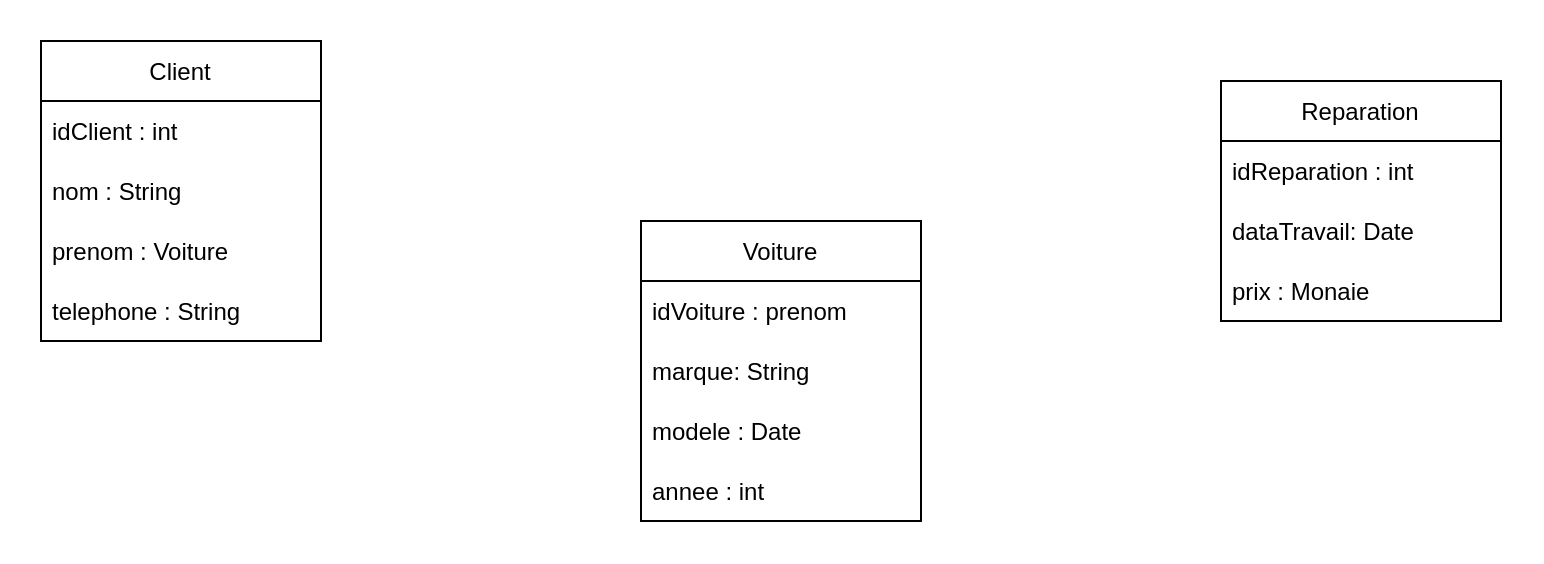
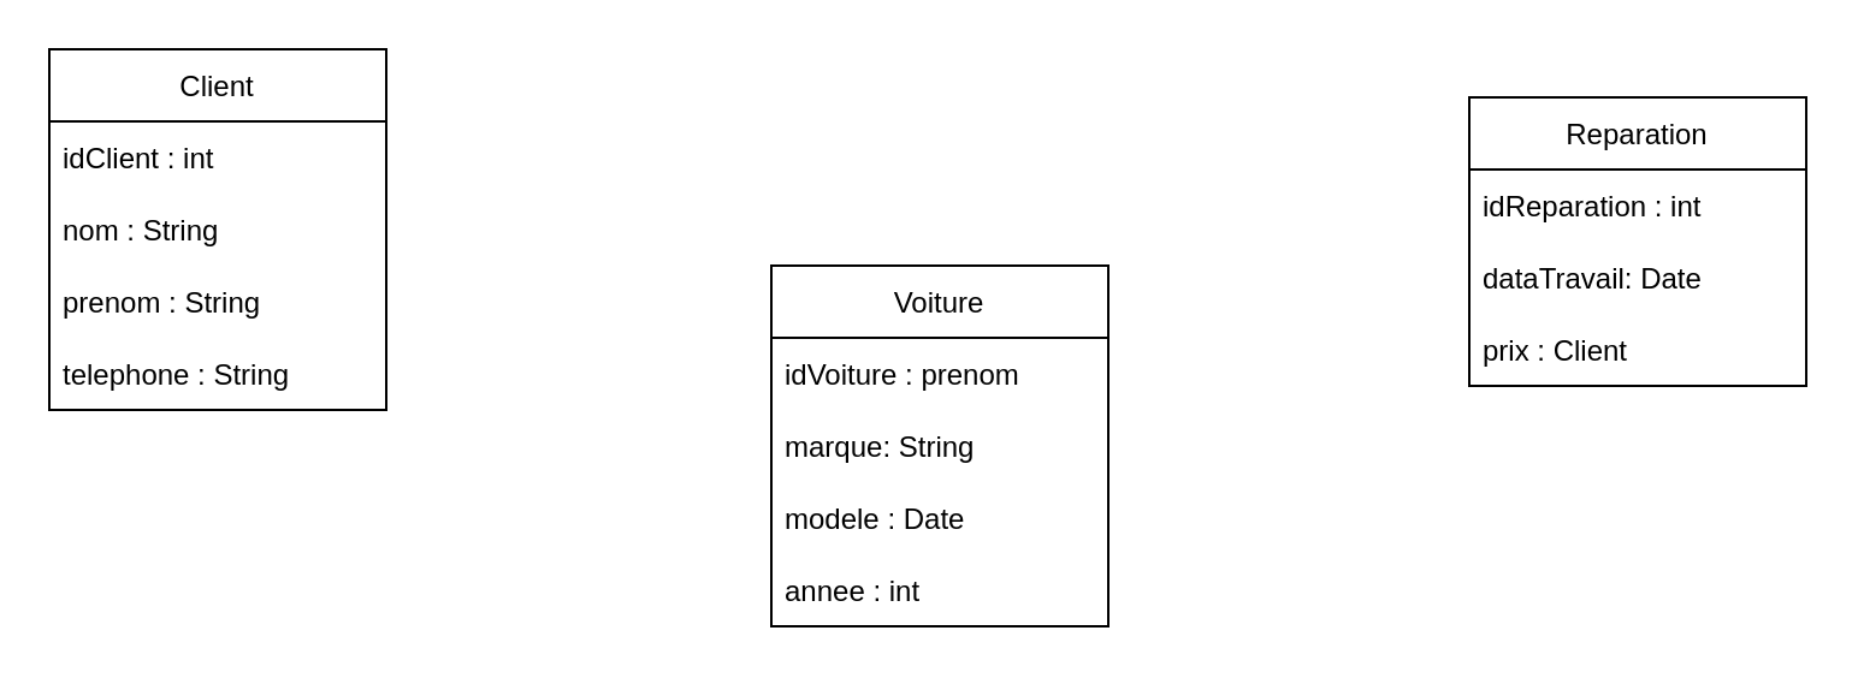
  <mxCell id="0" />
  <mxCell id="1" parent="0" />
  <mxCell id="2" value="Reparation" style="swimlane;fontStyle=0;childLayout=stackLayout;horizontal=1;startSize=30;horizontalStack=0;resizeParent=1;resizeParentMax=0;resizeLast=0;collapsible=1;marginBottom=0;" vertex="1" parent="1"><mxGeometry x="610" y="40" width="140" height="120" as="geometry" /></mxCell>
  <mxCell id="3" value="idReparation : int" style="text;strokeColor=none;fillColor=none;align=left;verticalAlign=middle;spacingLeft=4;spacingRight=4;overflow=hidden;points=[[0,0.5],[1,0.5]];portConstraint=eastwest;rotatable=0;" vertex="1" parent="2"><mxGeometry y="30" width="140" height="30" as="geometry" /></mxCell>
  <mxCell id="4" value="dataTravail: Date" style="text;strokeColor=none;fillColor=none;align=left;verticalAlign=middle;spacingLeft=4;spacingRight=4;overflow=hidden;points=[[0,0.5],[1,0.5]];portConstraint=eastwest;rotatable=0;" vertex="1" parent="2"><mxGeometry y="60" width="140" height="30" as="geometry" /></mxCell>
- <mxCell id="5" value="prix : Monaie" style="text;strokeColor=none;fillColor=none;align=left;verticalAlign=middle;spacingLeft=4;spacingRight=4;overflow=hidden;points=[[0,0.5],[1,0.5]];portConstraint=eastwest;rotatable=0;" vertex="1" parent="2"><mxGeometry y="90" width="140" height="30" as="geometry" /></mxCell>
+ <mxCell id="5" value="prix : Client" style="text;strokeColor=none;fillColor=none;align=left;verticalAlign=middle;spacingLeft=4;spacingRight=4;overflow=hidden;points=[[0,0.5],[1,0.5]];portConstraint=eastwest;rotatable=0;" vertex="1" parent="2"><mxGeometry y="90" width="140" height="30" as="geometry" /></mxCell>
  <mxCell id="6" value="Client" style="swimlane;fontStyle=0;childLayout=stackLayout;horizontal=1;startSize=30;horizontalStack=0;resizeParent=1;resizeParentMax=0;resizeLast=0;collapsible=1;marginBottom=0;" vertex="1" parent="1"><mxGeometry x="20" y="20" width="140" height="150" as="geometry" /></mxCell>
  <mxCell id="7" value="idClient : int" style="text;strokeColor=none;fillColor=none;align=left;verticalAlign=middle;spacingLeft=4;spacingRight=4;overflow=hidden;points=[[0,0.5],[1,0.5]];portConstraint=eastwest;rotatable=0;" vertex="1" parent="6"><mxGeometry y="30" width="140" height="30" as="geometry" /></mxCell>
  <mxCell id="8" value="nom : String" style="text;strokeColor=none;fillColor=none;align=left;verticalAlign=middle;spacingLeft=4;spacingRight=4;overflow=hidden;points=[[0,0.5],[1,0.5]];portConstraint=eastwest;rotatable=0;" vertex="1" parent="6"><mxGeometry y="60" width="140" height="30" as="geometry" /></mxCell>
- <mxCell id="9" value="prenom : Voiture" style="text;strokeColor=none;fillColor=none;align=left;verticalAlign=middle;spacingLeft=4;spacingRight=4;overflow=hidden;points=[[0,0.5],[1,0.5]];portConstraint=eastwest;rotatable=0;" vertex="1" parent="6"><mxGeometry y="90" width="140" height="30" as="geometry" /></mxCell>
+ <mxCell id="9" value="prenom : String" style="text;strokeColor=none;fillColor=none;align=left;verticalAlign=middle;spacingLeft=4;spacingRight=4;overflow=hidden;points=[[0,0.5],[1,0.5]];portConstraint=eastwest;rotatable=0;" vertex="1" parent="6"><mxGeometry y="90" width="140" height="30" as="geometry" /></mxCell>
  <mxCell id="10" value="telephone : String" style="text;strokeColor=none;fillColor=none;align=left;verticalAlign=middle;spacingLeft=4;spacingRight=4;overflow=hidden;points=[[0,0.5],[1,0.5]];portConstraint=eastwest;rotatable=0;" vertex="1" parent="6"><mxGeometry y="120" width="140" height="30" as="geometry" /></mxCell>
  <mxCell id="11" value="Voiture" style="swimlane;fontStyle=0;childLayout=stackLayout;horizontal=1;startSize=30;horizontalStack=0;resizeParent=1;resizeParentMax=0;resizeLast=0;collapsible=1;marginBottom=0;" vertex="1" parent="1"><mxGeometry x="320" y="110" width="140" height="150" as="geometry" /></mxCell>
  <mxCell id="12" value="idVoiture : prenom" style="text;strokeColor=none;fillColor=none;align=left;verticalAlign=middle;spacingLeft=4;spacingRight=4;overflow=hidden;points=[[0,0.5],[1,0.5]];portConstraint=eastwest;rotatable=0;" vertex="1" parent="11"><mxGeometry y="30" width="140" height="30" as="geometry" /></mxCell>
  <mxCell id="13" value="marque: String" style="text;strokeColor=none;fillColor=none;align=left;verticalAlign=middle;spacingLeft=4;spacingRight=4;overflow=hidden;points=[[0,0.5],[1,0.5]];portConstraint=eastwest;rotatable=0;" vertex="1" parent="11"><mxGeometry y="60" width="140" height="30" as="geometry" /></mxCell>
  <mxCell id="14" value="modele : Date" style="text;strokeColor=none;fillColor=none;align=left;verticalAlign=middle;spacingLeft=4;spacingRight=4;overflow=hidden;points=[[0,0.5],[1,0.5]];portConstraint=eastwest;rotatable=0;" vertex="1" parent="11"><mxGeometry y="90" width="140" height="30" as="geometry" /></mxCell>
  <mxCell id="15" value="annee : int" style="text;strokeColor=none;fillColor=none;align=left;verticalAlign=middle;spacingLeft=4;spacingRight=4;overflow=hidden;points=[[0,0.5],[1,0.5]];portConstraint=eastwest;rotatable=0;" vertex="1" parent="11"><mxGeometry y="120" width="140" height="30" as="geometry" /></mxCell>
